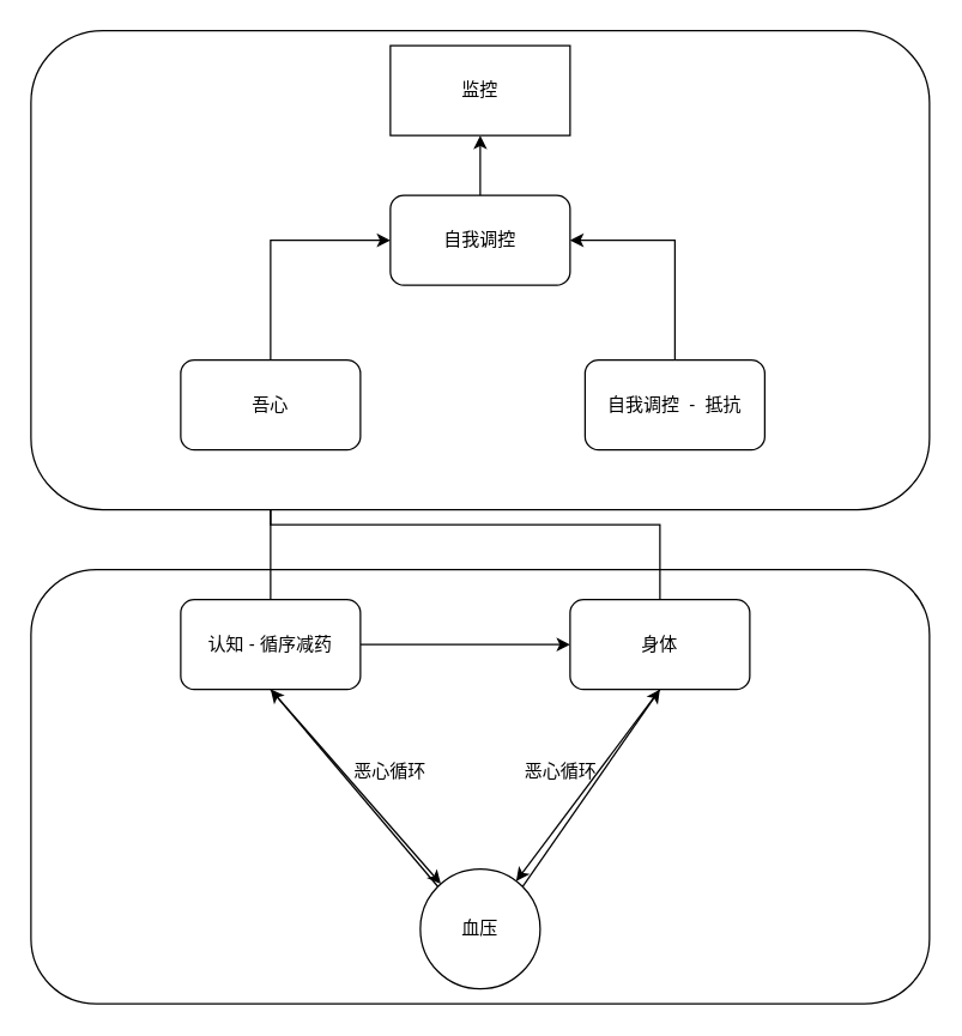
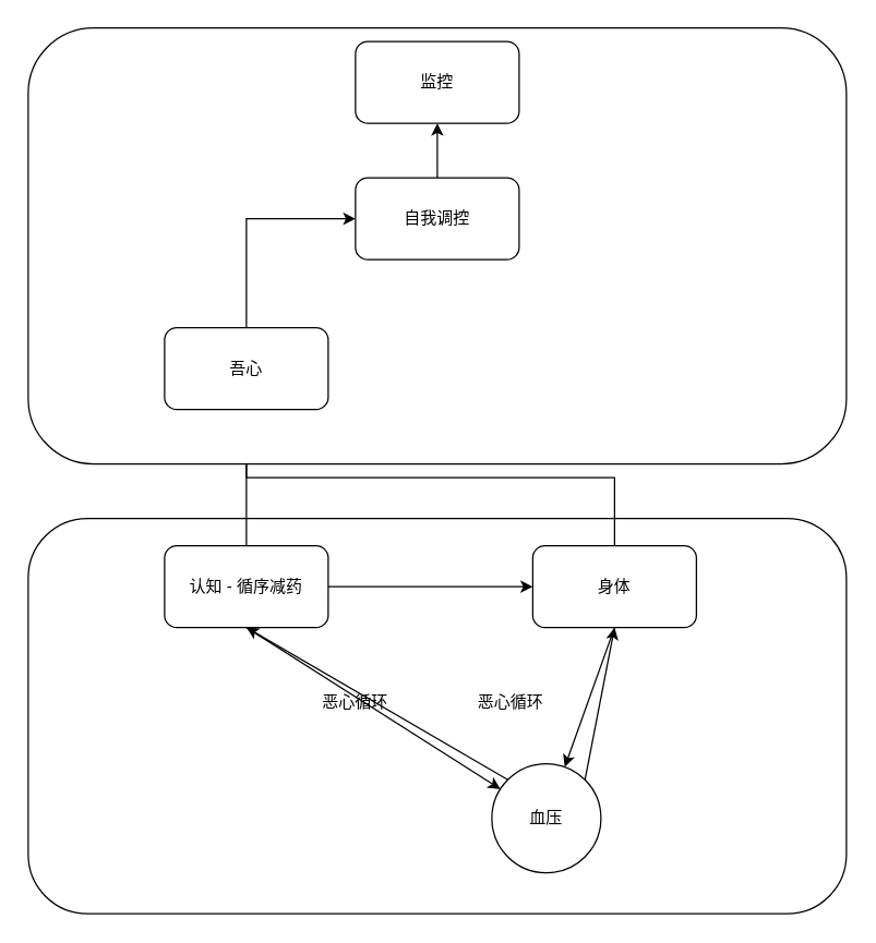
  <mxCell id="0" />
  <mxCell id="1" parent="0" />
  <mxCell id="2" value="" style="rounded=1;whiteSpace=wrap;html=1;" vertex="1" parent="1"><mxGeometry x="20" y="380" width="600" height="290" as="geometry" /></mxCell>
  <mxCell id="3" style="edgeStyle=orthogonalEdgeStyle;rounded=0;orthogonalLoop=1;jettySize=auto;html=1;exitX=1;exitY=0.5;exitDx=0;exitDy=0;entryX=0;entryY=0.5;entryDx=0;entryDy=0;" edge="1" parent="1" source="6" target="9"><mxGeometry relative="1" as="geometry" /></mxCell>
  <mxCell id="4" style="rounded=0;orthogonalLoop=1;jettySize=auto;html=1;exitX=0.5;exitY=1;exitDx=0;exitDy=0;" edge="1" parent="1" source="6" target="12"><mxGeometry relative="1" as="geometry" /></mxCell>
  <mxCell id="5" style="edgeStyle=orthogonalEdgeStyle;rounded=0;orthogonalLoop=1;jettySize=auto;html=1;exitX=0.5;exitY=0;exitDx=0;exitDy=0;entryX=0.5;entryY=1;entryDx=0;entryDy=0;" edge="1" parent="1" source="6" target="19"><mxGeometry relative="1" as="geometry" /></mxCell>
  <mxCell id="6" value="认知 - 循序减药" style="rounded=1;whiteSpace=wrap;html=1;" vertex="1" parent="1"><mxGeometry x="120" y="400" width="120" height="60" as="geometry" /></mxCell>
  <mxCell id="7" style="rounded=0;orthogonalLoop=1;jettySize=auto;html=1;exitX=0.5;exitY=1;exitDx=0;exitDy=0;" edge="1" parent="1" source="9" target="12"><mxGeometry relative="1" as="geometry" /></mxCell>
  <mxCell id="8" style="edgeStyle=orthogonalEdgeStyle;rounded=0;orthogonalLoop=1;jettySize=auto;html=1;exitX=0.5;exitY=0;exitDx=0;exitDy=0;" edge="1" parent="1" source="9" target="19"><mxGeometry relative="1" as="geometry" /></mxCell>
- <mxCell id="9" value="身体" style="rounded=1;whiteSpace=wrap;html=1;" vertex="1" parent="1"><mxGeometry x="380" y="400" width="120" height="60" as="geometry" /></mxCell>
+ <mxCell id="9" value="身体" style="rounded=1;whiteSpace=wrap;html=1;" vertex="1" parent="1"><mxGeometry x="390" y="400" width="120" height="60" as="geometry" /></mxCell>
  <mxCell id="10" style="rounded=0;orthogonalLoop=1;jettySize=auto;html=1;exitX=1;exitY=0;exitDx=0;exitDy=0;entryX=0.5;entryY=1;entryDx=0;entryDy=0;" edge="1" parent="1" source="12" target="9"><mxGeometry relative="1" as="geometry" /></mxCell>
  <mxCell id="11" style="rounded=0;orthogonalLoop=1;jettySize=auto;html=1;exitX=0;exitY=0;exitDx=0;exitDy=0;entryX=0.5;entryY=1;entryDx=0;entryDy=0;" edge="1" parent="1" source="12" target="6"><mxGeometry relative="1" as="geometry" /></mxCell>
- <mxCell id="12" value="血压" style="ellipse;whiteSpace=wrap;html=1;aspect=fixed;" vertex="1" parent="1"><mxGeometry x="280" y="580" width="80" height="80" as="geometry" /></mxCell>
+ <mxCell id="12" value="血压" style="ellipse;whiteSpace=wrap;html=1;aspect=fixed;" vertex="1" parent="1"><mxGeometry x="360" y="560" width="80" height="80" as="geometry" /></mxCell>
  <mxCell id="13" value="恶心循环" style="text;html=1;strokeColor=none;fillColor=none;align=center;verticalAlign=middle;whiteSpace=wrap;rounded=0;" vertex="1" parent="1"><mxGeometry x="344" y="500" width="60" height="30" as="geometry" /></mxCell>
  <mxCell id="14" value="恶心循环" style="text;html=1;strokeColor=none;fillColor=none;align=center;verticalAlign=middle;whiteSpace=wrap;rounded=0;" vertex="1" parent="1"><mxGeometry x="230" y="500" width="60" height="30" as="geometry" /></mxCell>
  <mxCell id="15" value="" style="rounded=1;whiteSpace=wrap;html=1;" vertex="1" parent="1"><mxGeometry x="20" y="20" width="600" height="320" as="geometry" /></mxCell>
- <mxCell id="16" style="edgeStyle=orthogonalEdgeStyle;rounded=0;orthogonalLoop=1;jettySize=auto;html=1;exitX=0.5;exitY=0;exitDx=0;exitDy=0;entryX=1;entryY=0.5;entryDx=0;entryDy=0;" edge="1" parent="1" source="17" target="21"><mxGeometry relative="1" as="geometry" /></mxCell>
- <mxCell id="17" value="自我调控&amp;nbsp; -&amp;nbsp; 抵抗" style="rounded=1;whiteSpace=wrap;html=1;" vertex="1" parent="1"><mxGeometry x="390" y="240" width="120" height="60" as="geometry" /></mxCell>
  <mxCell id="18" style="edgeStyle=orthogonalEdgeStyle;rounded=0;orthogonalLoop=1;jettySize=auto;html=1;exitX=0.5;exitY=0;exitDx=0;exitDy=0;entryX=0;entryY=0.5;entryDx=0;entryDy=0;" edge="1" parent="1" source="19" target="21"><mxGeometry relative="1" as="geometry" /></mxCell>
  <mxCell id="19" value="吾心" style="rounded=1;whiteSpace=wrap;html=1;" vertex="1" parent="1"><mxGeometry x="120" y="240" width="120" height="60" as="geometry" /></mxCell>
  <mxCell id="20" style="edgeStyle=orthogonalEdgeStyle;rounded=0;orthogonalLoop=1;jettySize=auto;html=1;exitX=0.5;exitY=0;exitDx=0;exitDy=0;entryX=0.5;entryY=1;entryDx=0;entryDy=0;" edge="1" parent="1" source="21" target="23"><mxGeometry relative="1" as="geometry" /></mxCell>
  <mxCell id="21" value="自我调控" style="rounded=1;whiteSpace=wrap;html=1;" vertex="1" parent="1"><mxGeometry x="260" y="130" width="120" height="60" as="geometry" /></mxCell>
  <mxCell id="22" style="edgeStyle=orthogonalEdgeStyle;rounded=0;orthogonalLoop=1;jettySize=auto;html=1;exitX=1;exitY=0.25;exitDx=0;exitDy=0;entryX=0.917;entryY=0.25;entryDx=0;entryDy=0;entryPerimeter=0;" edge="1" source="23" target="23" parent="1"><mxGeometry relative="1" as="geometry" /></mxCell>
- <mxCell id="23" value="监控" style="whiteSpace=wrap;html=1;rounded=0;" vertex="1" parent="1"><mxGeometry x="260" y="30" width="120" height="60" as="geometry" /></mxCell>
+ <mxCell id="23" value="监控" style="rounded=1;whiteSpace=wrap;html=1;" vertex="1" parent="1"><mxGeometry x="260" y="30" width="120" height="60" as="geometry" /></mxCell>
